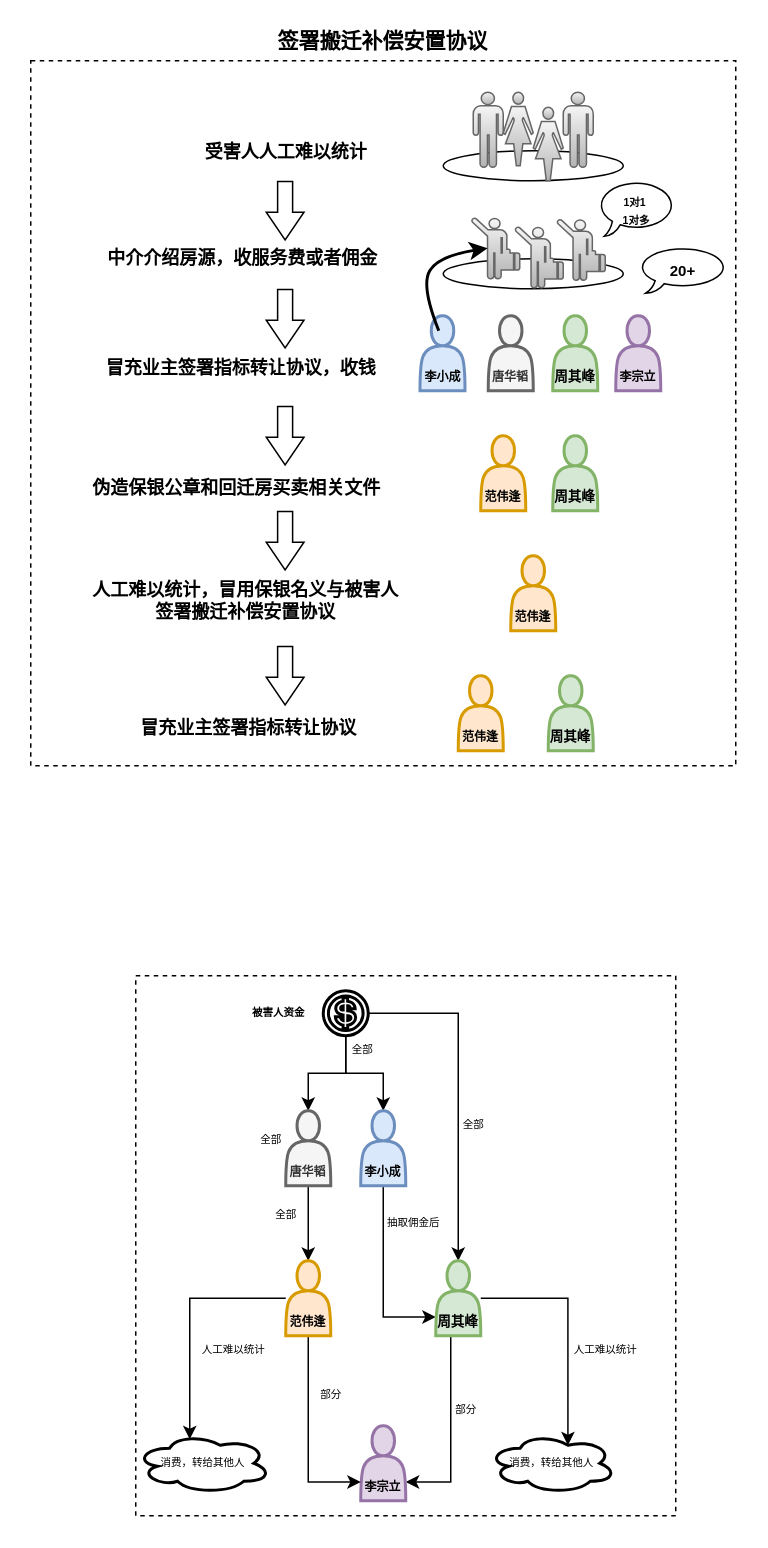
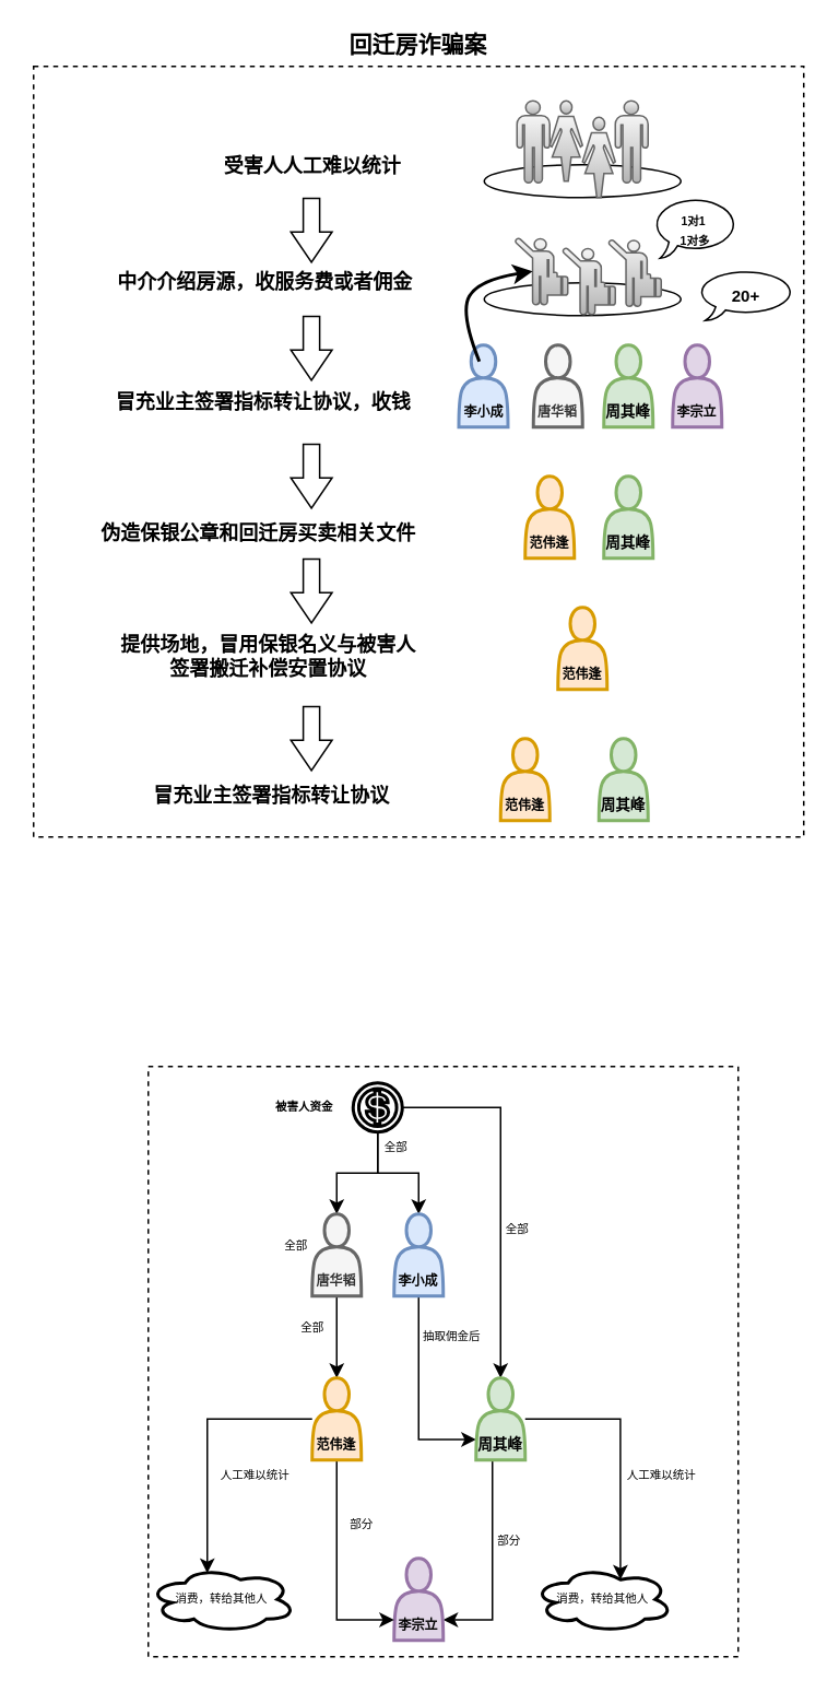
  <mxCell id="0" />
  <mxCell id="1" parent="0" />
  <mxCell id="2" value="" style="whiteSpace=wrap;html=1;aspect=fixed;strokeColor=default;strokeWidth=1;fontSize=7;fontColor=default;fillColor=none;dashed=1;" vertex="1" parent="1"><mxGeometry x="90" y="650" width="360" height="360" as="geometry" /></mxCell>
  <mxCell id="3" value="" style="ellipse;whiteSpace=wrap;html=1;" parent="1" vertex="1"><mxGeometry x="295" y="172" width="120" height="20" as="geometry" /></mxCell>
  <mxCell id="4" value="" style="whiteSpace=wrap;html=1;aspect=fixed;strokeColor=default;fontSize=10;fillColor=none;dashed=1;" parent="1" vertex="1"><mxGeometry x="20" y="40" width="470" height="470" as="geometry" /></mxCell>
  <mxCell id="5" value="" style="ellipse;whiteSpace=wrap;html=1;" parent="1" vertex="1"><mxGeometry x="295" y="100" width="120" height="20" as="geometry" /></mxCell>
  <mxCell id="6" value="&lt;b&gt;受害人&lt;/b&gt;&lt;b style=&quot;border-color: var(--border-color);&quot;&gt;人工难以统计&lt;/b&gt;&lt;b&gt;&lt;br&gt;&lt;/b&gt;" style="text;html=1;align=center;verticalAlign=middle;resizable=0;points=[];autosize=1;strokeColor=none;fillColor=none;" parent="1" vertex="1"><mxGeometry x="130" y="85.5" width="120" height="30" as="geometry" /></mxCell>
  <mxCell id="7" value="&lt;b&gt;中介介绍房源，收服务费或者佣金&lt;/b&gt;" style="text;html=1;align=center;verticalAlign=middle;resizable=0;points=[];autosize=1;strokeColor=none;fillColor=none;" parent="1" vertex="1"><mxGeometry x="61" y="157" width="200" height="30" as="geometry" /></mxCell>
  <mxCell id="8" value="" style="shape=mxgraph.signs.people.man_1;html=1;pointerEvents=1;fillColor=#f5f5f5;strokeColor=#666666;verticalLabelPosition=bottom;verticalAlign=top;align=center;sketch=0;gradientColor=#b3b3b3;" parent="1" vertex="1"><mxGeometry x="315" y="61" width="20" height="50" as="geometry" /></mxCell>
  <mxCell id="9" value="" style="shape=mxgraph.signs.people.woman_2;html=1;pointerEvents=1;fillColor=#f5f5f5;strokeColor=#666666;verticalLabelPosition=bottom;verticalAlign=top;align=center;sketch=0;gradientColor=#b3b3b3;" parent="1" vertex="1"><mxGeometry x="335" y="61" width="20" height="49" as="geometry" /></mxCell>
  <mxCell id="10" value="" style="shape=mxgraph.signs.people.woman_2;html=1;pointerEvents=1;fillColor=#f5f5f5;strokeColor=#666666;verticalLabelPosition=bottom;verticalAlign=top;align=center;sketch=0;gradientColor=#b3b3b3;" parent="1" vertex="1"><mxGeometry x="355" y="71" width="20" height="49" as="geometry" /></mxCell>
  <mxCell id="11" value="" style="shape=mxgraph.signs.people.man_1;html=1;pointerEvents=1;fillColor=#f5f5f5;strokeColor=#666666;verticalLabelPosition=bottom;verticalAlign=top;align=center;sketch=0;gradientColor=#b3b3b3;" parent="1" vertex="1"><mxGeometry x="375" y="61" width="20" height="50" as="geometry" /></mxCell>
  <mxCell id="12" value="&lt;b&gt;&lt;br&gt;&lt;br&gt;&lt;font style=&quot;font-size: 8px;&quot;&gt;李小成&lt;/font&gt;&lt;/b&gt;" style="shape=actor;whiteSpace=wrap;html=1;fillColor=#dae8fc;strokeColor=#6c8ebf;strokeWidth=2;" parent="1" vertex="1"><mxGeometry x="279.5" y="210" width="30" height="50" as="geometry" /></mxCell>
  <mxCell id="13" value="&lt;font style=&quot;font-size: 9px;&quot;&gt;&lt;b&gt;&lt;br&gt;&lt;br&gt;周其峰&lt;/b&gt;&lt;/font&gt;" style="shape=actor;whiteSpace=wrap;html=1;fillColor=#d5e8d4;strokeColor=#82b366;strokeWidth=2;" parent="1" vertex="1"><mxGeometry x="368" y="210" width="30" height="50" as="geometry" /></mxCell>
  <mxCell id="14" value="&lt;b&gt;&lt;br&gt;&lt;br&gt;&lt;font style=&quot;font-size: 8px;&quot;&gt;李宗立&lt;/font&gt;&lt;/b&gt;" style="shape=actor;whiteSpace=wrap;html=1;fillColor=#e1d5e7;strokeColor=#9673a6;strokeWidth=2;" parent="1" vertex="1"><mxGeometry x="410" y="210" width="30" height="50" as="geometry" /></mxCell>
  <mxCell id="15" value="&lt;b&gt;&lt;br&gt;&lt;br&gt;&lt;font style=&quot;font-size: 8px;&quot;&gt;范伟逢&lt;/font&gt;&lt;/b&gt;" style="shape=actor;whiteSpace=wrap;html=1;fillColor=#ffe6cc;strokeColor=#d79b00;strokeWidth=2;" parent="1" vertex="1"><mxGeometry x="320" y="290" width="30" height="50" as="geometry" /></mxCell>
  <mxCell id="16" value="" style="shape=mxgraph.signs.travel.arriving_flights;html=1;pointerEvents=1;fillColor=#f5f5f5;strokeColor=#666666;verticalLabelPosition=bottom;verticalAlign=top;align=center;sketch=0;gradientColor=#b3b3b3;" parent="1" vertex="1"><mxGeometry x="313" y="144" width="33" height="42" as="geometry" /></mxCell>
  <mxCell id="17" value="" style="shape=mxgraph.signs.travel.arriving_flights;html=1;pointerEvents=1;fillColor=#f5f5f5;strokeColor=#666666;verticalLabelPosition=bottom;verticalAlign=top;align=center;sketch=0;gradientColor=#b3b3b3;" parent="1" vertex="1"><mxGeometry x="342" y="150" width="33" height="42" as="geometry" /></mxCell>
  <mxCell id="18" value="" style="shape=mxgraph.signs.travel.arriving_flights;html=1;pointerEvents=1;fillColor=#f5f5f5;strokeColor=#666666;verticalLabelPosition=bottom;verticalAlign=top;align=center;sketch=0;gradientColor=#b3b3b3;" parent="1" vertex="1"><mxGeometry x="370" y="145" width="33" height="42" as="geometry" /></mxCell>
  <mxCell id="19" value="&lt;b&gt;冒充业主签署指标转让协议，收钱&lt;/b&gt;" style="text;html=1;align=center;verticalAlign=middle;resizable=0;points=[];autosize=1;strokeColor=none;fillColor=none;" parent="1" vertex="1"><mxGeometry x="60" y="230" width="200" height="30" as="geometry" /></mxCell>
  <mxCell id="20" value="&lt;b&gt;&lt;br&gt;&lt;br&gt;&lt;font style=&quot;font-size: 8px;&quot;&gt;唐华韬&lt;/font&gt;&lt;/b&gt;" style="shape=actor;whiteSpace=wrap;html=1;fillColor=#f5f5f5;strokeColor=#666666;fontColor=#333333;strokeWidth=2;" parent="1" vertex="1"><mxGeometry x="325" y="210" width="30" height="50" as="geometry" /></mxCell>
- <mxCell id="21" value="&lt;b&gt;人工难以统计，冒用保银名义与被害人&lt;br&gt;签署搬迁补偿安置协议&lt;/b&gt;" style="text;html=1;align=center;verticalAlign=middle;resizable=0;points=[];autosize=1;strokeColor=none;fillColor=none;" parent="1" vertex="1"><mxGeometry x="63" y="380" width="200" height="40" as="geometry" /></mxCell>
+ <mxCell id="21" value="&lt;b&gt;提供场地，冒用保银名义与被害人&lt;br&gt;签署搬迁补偿安置协议&lt;/b&gt;" style="text;html=1;align=center;verticalAlign=middle;resizable=0;points=[];autosize=1;strokeColor=none;fillColor=none;" parent="1" vertex="1"><mxGeometry x="63" y="380" width="200" height="40" as="geometry" /></mxCell>
  <mxCell id="22" value="&lt;b&gt;伪造保银公章和回迁房买卖相关文件&lt;/b&gt;" style="text;html=1;align=center;verticalAlign=middle;resizable=0;points=[];autosize=1;strokeColor=none;fillColor=none;" parent="1" vertex="1"><mxGeometry x="47" y="310" width="220" height="30" as="geometry" /></mxCell>
  <mxCell id="23" value="&lt;font style=&quot;font-size: 9px;&quot;&gt;&lt;b&gt;&lt;br&gt;&lt;br&gt;周其峰&lt;/b&gt;&lt;/font&gt;" style="shape=actor;whiteSpace=wrap;html=1;fillColor=#d5e8d4;strokeColor=#82b366;strokeWidth=2;" parent="1" vertex="1"><mxGeometry x="368" y="290" width="30" height="50" as="geometry" /></mxCell>
  <mxCell id="24" value="&lt;b&gt;&lt;br&gt;&lt;br&gt;&lt;font style=&quot;font-size: 8px;&quot;&gt;范伟逢&lt;/font&gt;&lt;/b&gt;" style="shape=actor;whiteSpace=wrap;html=1;fillColor=#ffe6cc;strokeColor=#d79b00;strokeWidth=2;" parent="1" vertex="1"><mxGeometry x="340" y="370" width="30" height="50" as="geometry" /></mxCell>
  <mxCell id="25" value="" style="shape=flexArrow;endArrow=classic;html=1;rounded=0;fontSize=10;endWidth=14.167;endSize=5.833;" parent="1" edge="1"><mxGeometry width="50" height="50" relative="1" as="geometry"><mxPoint x="189.58" y="120" as="sourcePoint" /><mxPoint x="189.58" y="160" as="targetPoint" /></mxGeometry></mxCell>
  <mxCell id="26" value="&lt;b&gt;冒充业主签署指标转让协议&lt;/b&gt;" style="text;html=1;align=center;verticalAlign=middle;resizable=0;points=[];autosize=1;strokeColor=none;fillColor=none;" parent="1" vertex="1"><mxGeometry x="65" y="470" width="200" height="30" as="geometry" /></mxCell>
  <mxCell id="27" value="&lt;b&gt;&lt;br&gt;&lt;br&gt;&lt;font style=&quot;font-size: 8px;&quot;&gt;范伟逢&lt;/font&gt;&lt;/b&gt;" style="shape=actor;whiteSpace=wrap;html=1;fillColor=#ffe6cc;strokeColor=#d79b00;strokeWidth=2;" parent="1" vertex="1"><mxGeometry x="305" y="450" width="30" height="50" as="geometry" /></mxCell>
  <mxCell id="28" value="&lt;font style=&quot;font-size: 9px;&quot;&gt;&lt;b&gt;&lt;br&gt;&lt;br&gt;周其峰&lt;/b&gt;&lt;/font&gt;" style="shape=actor;whiteSpace=wrap;html=1;fillColor=#d5e8d4;strokeColor=#82b366;strokeWidth=2;" parent="1" vertex="1"><mxGeometry x="365" y="450" width="30" height="50" as="geometry" /></mxCell>
  <mxCell id="29" value="" style="shape=flexArrow;endArrow=classic;html=1;rounded=0;fontSize=10;endWidth=14.167;endSize=5.833;" parent="1" edge="1"><mxGeometry width="50" height="50" relative="1" as="geometry"><mxPoint x="189.58" y="192" as="sourcePoint" /><mxPoint x="189.58" y="232" as="targetPoint" /></mxGeometry></mxCell>
  <mxCell id="30" value="" style="shape=flexArrow;endArrow=classic;html=1;rounded=0;fontSize=10;endWidth=14.167;endSize=5.833;" parent="1" edge="1"><mxGeometry width="50" height="50" relative="1" as="geometry"><mxPoint x="189.58" y="270" as="sourcePoint" /><mxPoint x="189.58" y="310" as="targetPoint" /></mxGeometry></mxCell>
  <mxCell id="31" value="" style="shape=flexArrow;endArrow=classic;html=1;rounded=0;fontSize=10;endWidth=14.167;endSize=5.833;" parent="1" edge="1"><mxGeometry width="50" height="50" relative="1" as="geometry"><mxPoint x="189.58" y="340" as="sourcePoint" /><mxPoint x="189.58" y="380" as="targetPoint" /></mxGeometry></mxCell>
  <mxCell id="32" value="" style="shape=flexArrow;endArrow=classic;html=1;rounded=0;fontSize=10;endWidth=14.167;endSize=5.833;" parent="1" edge="1"><mxGeometry width="50" height="50" relative="1" as="geometry"><mxPoint x="189.58" y="430" as="sourcePoint" /><mxPoint x="189.58" y="470" as="targetPoint" /></mxGeometry></mxCell>
  <mxCell id="33" value="&lt;b&gt;20+&lt;/b&gt;" style="whiteSpace=wrap;html=1;shape=mxgraph.basic.oval_callout;strokeColor=default;fontSize=10;fillColor=none;" vertex="1" parent="1"><mxGeometry x="425" y="164" width="60" height="31" as="geometry" /></mxCell>
  <mxCell id="34" value="&lt;b&gt;&lt;font style=&quot;font-size: 7px;&quot;&gt;1对1&amp;nbsp;&lt;br&gt;1对多&lt;br&gt;&lt;/font&gt;&lt;/b&gt;" style="whiteSpace=wrap;html=1;shape=mxgraph.basic.oval_callout;strokeColor=default;fontSize=10;fillColor=none;" vertex="1" parent="1"><mxGeometry x="398" y="120" width="52" height="37" as="geometry" /></mxCell>
  <mxCell id="35" value="" style="curved=1;endArrow=classic;html=1;rounded=0;fontSize=7;strokeWidth=2;entryX=0.35;entryY=0.5;entryDx=0;entryDy=0;entryPerimeter=0;" edge="1" parent="1" target="16"><mxGeometry width="50" height="50" relative="1" as="geometry"><mxPoint x="292" y="220" as="sourcePoint" /><mxPoint x="310" y="170" as="targetPoint" /><Array as="points"><mxPoint x="280" y="190" /><mxPoint x="292" y="170" /></Array></mxGeometry></mxCell>
- <mxCell id="36" value="&lt;h1&gt;签署搬迁补偿安置协议&lt;/h1&gt;" style="text;html=1;strokeColor=none;fillColor=none;spacing=5;spacingTop=-20;whiteSpace=wrap;overflow=hidden;rounded=0;strokeWidth=2;fontSize=7;align=center;" vertex="1" parent="1"><mxGeometry x="160" y="20" width="190" height="20" as="geometry" /></mxCell>
+ <mxCell id="36" value="&lt;h1&gt;回迁房诈骗案&lt;/h1&gt;" style="text;html=1;strokeColor=none;fillColor=none;spacing=5;spacingTop=-20;whiteSpace=wrap;overflow=hidden;rounded=0;strokeWidth=2;fontSize=7;align=center;" vertex="1" parent="1"><mxGeometry x="160" y="20" width="190" height="20" as="geometry" /></mxCell>
  <mxCell id="37" style="edgeStyle=orthogonalEdgeStyle;rounded=0;orthogonalLoop=1;jettySize=auto;html=1;entryX=0.5;entryY=0;entryDx=0;entryDy=0;strokeWidth=1;fontSize=7;fontColor=default;" edge="1" parent="1" source="40" target="48"><mxGeometry relative="1" as="geometry" /></mxCell>
  <mxCell id="38" style="edgeStyle=orthogonalEdgeStyle;rounded=0;orthogonalLoop=1;jettySize=auto;html=1;entryX=0.5;entryY=0;entryDx=0;entryDy=0;strokeWidth=1;fontSize=7;fontColor=default;" edge="1" parent="1" source="40" target="42"><mxGeometry relative="1" as="geometry" /></mxCell>
  <mxCell id="39" style="edgeStyle=orthogonalEdgeStyle;rounded=0;orthogonalLoop=1;jettySize=auto;html=1;entryX=0.5;entryY=0;entryDx=0;entryDy=0;strokeWidth=1;fontSize=7;fontColor=default;" edge="1" parent="1" source="40" target="45"><mxGeometry relative="1" as="geometry" /></mxCell>
  <mxCell id="40" value="" style="shape=mxgraph.signs.travel.cashier;html=1;pointerEvents=1;fillColor=none;strokeColor=default;verticalLabelPosition=bottom;verticalAlign=top;align=center;sketch=0;strokeWidth=2;fontSize=7;fontColor=default;" vertex="1" parent="1"><mxGeometry x="215" y="660" width="30" height="30" as="geometry" /></mxCell>
  <mxCell id="41" style="edgeStyle=orthogonalEdgeStyle;rounded=0;orthogonalLoop=1;jettySize=auto;html=1;exitX=0.5;exitY=1;exitDx=0;exitDy=0;entryX=0;entryY=0.75;entryDx=0;entryDy=0;strokeWidth=1;fontSize=7;fontColor=default;" edge="1" parent="1" source="42" target="45"><mxGeometry relative="1" as="geometry" /></mxCell>
  <mxCell id="42" value="&lt;b&gt;&lt;br&gt;&lt;br&gt;&lt;font style=&quot;font-size: 8px;&quot;&gt;李小成&lt;/font&gt;&lt;/b&gt;" style="shape=actor;whiteSpace=wrap;html=1;fillColor=#dae8fc;strokeColor=#6c8ebf;strokeWidth=2;" vertex="1" parent="1"><mxGeometry x="240" y="740" width="30" height="50" as="geometry" /></mxCell>
  <mxCell id="43" style="edgeStyle=orthogonalEdgeStyle;rounded=0;orthogonalLoop=1;jettySize=auto;html=1;entryX=1;entryY=0.75;entryDx=0;entryDy=0;strokeWidth=1;fontSize=7;fontColor=default;" edge="1" parent="1" source="45" target="46"><mxGeometry relative="1" as="geometry"><Array as="points"><mxPoint x="300" y="988" /></Array></mxGeometry></mxCell>
  <mxCell id="44" style="edgeStyle=orthogonalEdgeStyle;rounded=0;orthogonalLoop=1;jettySize=auto;html=1;entryX=0.625;entryY=0.2;entryDx=0;entryDy=0;entryPerimeter=0;strokeWidth=1;fontSize=7;fontColor=default;" edge="1" parent="1" source="45" target="60"><mxGeometry relative="1" as="geometry" /></mxCell>
  <mxCell id="45" value="&lt;font style=&quot;font-size: 9px;&quot;&gt;&lt;b&gt;&lt;br&gt;&lt;br&gt;周其峰&lt;/b&gt;&lt;/font&gt;" style="shape=actor;whiteSpace=wrap;html=1;fillColor=#d5e8d4;strokeColor=#82b366;strokeWidth=2;" vertex="1" parent="1"><mxGeometry x="290" y="840" width="30" height="50" as="geometry" /></mxCell>
  <mxCell id="46" value="&lt;b&gt;&lt;br&gt;&lt;br&gt;&lt;font style=&quot;font-size: 8px;&quot;&gt;李宗立&lt;/font&gt;&lt;/b&gt;" style="shape=actor;whiteSpace=wrap;html=1;fillColor=#e1d5e7;strokeColor=#9673a6;strokeWidth=2;" vertex="1" parent="1"><mxGeometry x="240" y="950" width="30" height="50" as="geometry" /></mxCell>
  <mxCell id="47" style="edgeStyle=orthogonalEdgeStyle;rounded=0;orthogonalLoop=1;jettySize=auto;html=1;entryX=0.5;entryY=0;entryDx=0;entryDy=0;strokeWidth=1;fontSize=7;fontColor=default;" edge="1" parent="1" source="48" target="51"><mxGeometry relative="1" as="geometry" /></mxCell>
  <mxCell id="48" value="&lt;b&gt;&lt;br&gt;&lt;br&gt;&lt;font style=&quot;font-size: 8px;&quot;&gt;唐华韬&lt;/font&gt;&lt;/b&gt;" style="shape=actor;whiteSpace=wrap;html=1;fillColor=#f5f5f5;strokeColor=#666666;fontColor=#333333;strokeWidth=2;" vertex="1" parent="1"><mxGeometry x="190" y="740" width="30" height="50" as="geometry" /></mxCell>
  <mxCell id="49" style="edgeStyle=orthogonalEdgeStyle;rounded=0;orthogonalLoop=1;jettySize=auto;html=1;entryX=0;entryY=0.75;entryDx=0;entryDy=0;strokeWidth=1;fontSize=7;fontColor=default;" edge="1" parent="1" source="51" target="46"><mxGeometry relative="1" as="geometry"><Array as="points"><mxPoint x="205" y="988" /></Array></mxGeometry></mxCell>
  <mxCell id="50" style="edgeStyle=orthogonalEdgeStyle;rounded=0;orthogonalLoop=1;jettySize=auto;html=1;entryX=0.4;entryY=0.1;entryDx=0;entryDy=0;entryPerimeter=0;strokeWidth=1;fontSize=7;fontColor=default;" edge="1" parent="1" source="51" target="59"><mxGeometry relative="1" as="geometry" /></mxCell>
  <mxCell id="51" value="&lt;b&gt;&lt;br&gt;&lt;br&gt;&lt;font style=&quot;font-size: 8px;&quot;&gt;范伟逢&lt;/font&gt;&lt;/b&gt;" style="shape=actor;whiteSpace=wrap;html=1;fillColor=#ffe6cc;strokeColor=#d79b00;strokeWidth=2;" vertex="1" parent="1"><mxGeometry x="190" y="840" width="30" height="50" as="geometry" /></mxCell>
  <mxCell id="52" value="抽取佣金后" style="text;html=1;align=center;verticalAlign=middle;resizable=0;points=[];autosize=1;strokeColor=none;fillColor=none;fontSize=7;fontColor=default;" vertex="1" parent="1"><mxGeometry x="245" y="805" width="60" height="20" as="geometry" /></mxCell>
  <mxCell id="53" value="全部" style="text;html=1;align=center;verticalAlign=middle;resizable=0;points=[];autosize=1;strokeColor=none;fillColor=none;fontSize=7;fontColor=default;" vertex="1" parent="1"><mxGeometry x="295" y="740" width="40" height="20" as="geometry" /></mxCell>
  <mxCell id="54" value="全部" style="text;html=1;align=center;verticalAlign=middle;resizable=0;points=[];autosize=1;strokeColor=none;fillColor=none;fontSize=7;fontColor=default;" vertex="1" parent="1"><mxGeometry x="221" y="690" width="40" height="20" as="geometry" /></mxCell>
  <mxCell id="55" value="全部" style="text;html=1;align=center;verticalAlign=middle;resizable=0;points=[];autosize=1;strokeColor=none;fillColor=none;fontSize=7;fontColor=default;" vertex="1" parent="1"><mxGeometry x="160" y="750" width="40" height="20" as="geometry" /></mxCell>
  <mxCell id="56" value="全部" style="text;html=1;align=center;verticalAlign=middle;resizable=0;points=[];autosize=1;strokeColor=none;fillColor=none;fontSize=7;fontColor=default;" vertex="1" parent="1"><mxGeometry x="170" y="800" width="40" height="20" as="geometry" /></mxCell>
  <mxCell id="57" value="部分" style="text;html=1;align=center;verticalAlign=middle;resizable=0;points=[];autosize=1;strokeColor=none;fillColor=none;fontSize=7;fontColor=default;" vertex="1" parent="1"><mxGeometry x="290" y="930" width="40" height="20" as="geometry" /></mxCell>
  <mxCell id="58" value="部分" style="text;html=1;align=center;verticalAlign=middle;resizable=0;points=[];autosize=1;strokeColor=none;fillColor=none;fontSize=7;fontColor=default;" vertex="1" parent="1"><mxGeometry x="200" y="920" width="40" height="20" as="geometry" /></mxCell>
  <mxCell id="59" value="消费，转给其他人" style="ellipse;shape=cloud;whiteSpace=wrap;html=1;strokeColor=default;strokeWidth=2;fontSize=7;fontColor=default;fillColor=none;" vertex="1" parent="1"><mxGeometry x="90" y="955" width="90" height="40" as="geometry" /></mxCell>
  <mxCell id="60" value="消费，转给其他人" style="ellipse;shape=cloud;whiteSpace=wrap;html=1;strokeColor=default;strokeWidth=2;fontSize=7;fontColor=default;fillColor=none;" vertex="1" parent="1"><mxGeometry x="325" y="955" width="85" height="40" as="geometry" /></mxCell>
  <mxCell id="61" value="人工难以统计" style="text;html=1;align=center;verticalAlign=middle;resizable=0;points=[];autosize=1;strokeColor=none;fillColor=none;fontSize=7;fontColor=default;" vertex="1" parent="1"><mxGeometry x="368" y="890" width="70" height="20" as="geometry" /></mxCell>
  <mxCell id="62" value="人工难以统计" style="text;html=1;align=center;verticalAlign=middle;resizable=0;points=[];autosize=1;strokeColor=none;fillColor=none;fontSize=7;fontColor=default;" vertex="1" parent="1"><mxGeometry x="120" y="890" width="70" height="20" as="geometry" /></mxCell>
  <mxCell id="63" value="&lt;b&gt;被害人资金&lt;/b&gt;" style="text;html=1;align=center;verticalAlign=middle;resizable=0;points=[];autosize=1;strokeColor=none;fillColor=none;fontSize=7;fontColor=default;" vertex="1" parent="1"><mxGeometry x="155" y="665" width="60" height="20" as="geometry" /></mxCell>
